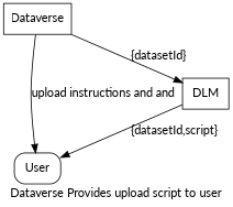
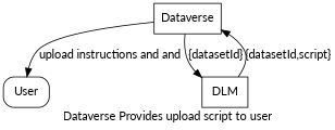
  digraph {
    fontname=Lato
    label="Dataverse Provides upload script to user"
    node [fontname=Lato shape=box]
    edge [fontname=Lato]
    User [style=rounded]
    Dataverse
    DLM
    Dataverse -> User [label="upload instructions and and"]
    Dataverse -> DLM [label="{datasetId}"]
-   DLM -> User [label="{datasetId,script}"]
+   DLM -> Dataverse [label="{datasetId,script}"]
  }
